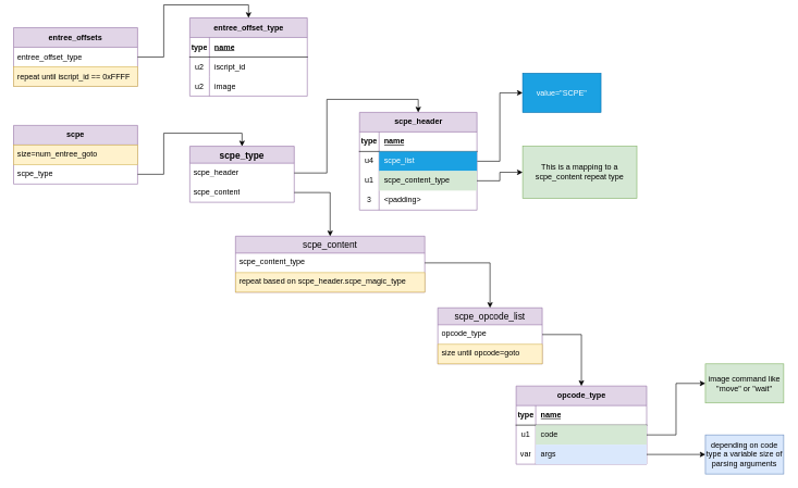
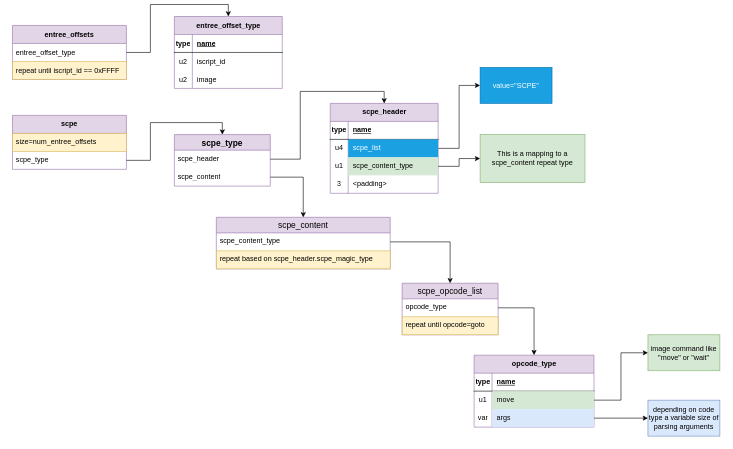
  <mxCell id="0" />
  <mxCell id="1" parent="0" />
  <mxCell id="2" value="&lt;b&gt;entree_offsets&lt;/b&gt;" style="swimlane;fontStyle=0;childLayout=stackLayout;horizontal=1;startSize=30;horizontalStack=0;resizeParent=1;resizeParentMax=0;resizeLast=0;collapsible=1;marginBottom=0;whiteSpace=wrap;html=1;fillColor=#e1d5e7;strokeColor=#9673a6;" parent="1" vertex="1"><mxGeometry x="20" y="35" width="190" height="90" as="geometry" /></mxCell>
  <mxCell id="3" value="&lt;span style=&quot;text-align: center; text-wrap: nowrap;&quot;&gt;entree_offset_type&lt;/span&gt;" style="text;strokeColor=none;fillColor=none;align=left;verticalAlign=middle;spacingLeft=4;spacingRight=4;overflow=hidden;points=[[0,0.5],[1,0.5]];portConstraint=eastwest;rotatable=0;whiteSpace=wrap;html=1;" parent="2" vertex="1"><mxGeometry y="30" width="190" height="30" as="geometry" /></mxCell>
  <mxCell id="4" value="repeat until iscript_id == 0xFFFF" style="text;strokeColor=#d6b656;fillColor=#fff2cc;align=left;verticalAlign=middle;spacingLeft=4;spacingRight=4;overflow=hidden;points=[[0,0.5],[1,0.5]];portConstraint=eastwest;rotatable=0;whiteSpace=wrap;html=1;" parent="2" vertex="1"><mxGeometry y="60" width="190" height="30" as="geometry" /></mxCell>
  <mxCell id="5" value="entree_offset_type" style="shape=table;startSize=30;container=1;collapsible=1;childLayout=tableLayout;fixedRows=1;rowLines=0;fontStyle=1;align=center;resizeLast=1;html=1;fillColor=#e1d5e7;strokeColor=#9673a6;" parent="1" vertex="1"><mxGeometry x="290" y="20" width="180" height="120" as="geometry" /></mxCell>
  <mxCell id="6" value="" style="shape=tableRow;horizontal=0;startSize=0;swimlaneHead=0;swimlaneBody=0;fillColor=none;collapsible=0;dropTarget=0;points=[[0,0.5],[1,0.5]];portConstraint=eastwest;top=0;left=0;right=0;bottom=1;" parent="5" vertex="1"><mxGeometry y="30" width="180" height="30" as="geometry" /></mxCell>
  <mxCell id="7" value="type" style="shape=partialRectangle;connectable=0;fillColor=none;top=0;left=0;bottom=0;right=0;fontStyle=1;overflow=hidden;whiteSpace=wrap;html=1;" parent="6" vertex="1"><mxGeometry width="30" height="30" as="geometry"><mxRectangle width="30" height="30" as="alternateBounds" /></mxGeometry></mxCell>
  <mxCell id="8" value="name" style="shape=partialRectangle;connectable=0;fillColor=none;top=0;left=0;bottom=0;right=0;align=left;spacingLeft=6;fontStyle=5;overflow=hidden;whiteSpace=wrap;html=1;" parent="6" vertex="1"><mxGeometry x="30" width="150" height="30" as="geometry"><mxRectangle width="150" height="30" as="alternateBounds" /></mxGeometry></mxCell>
  <mxCell id="9" value="" style="shape=tableRow;horizontal=0;startSize=0;swimlaneHead=0;swimlaneBody=0;fillColor=none;collapsible=0;dropTarget=0;points=[[0,0.5],[1,0.5]];portConstraint=eastwest;top=0;left=0;right=0;bottom=0;" parent="5" vertex="1"><mxGeometry y="60" width="180" height="30" as="geometry" /></mxCell>
  <mxCell id="10" value="u2" style="shape=partialRectangle;connectable=0;fillColor=none;top=0;left=0;bottom=0;right=0;editable=1;overflow=hidden;whiteSpace=wrap;html=1;" parent="9" vertex="1"><mxGeometry width="30" height="30" as="geometry"><mxRectangle width="30" height="30" as="alternateBounds" /></mxGeometry></mxCell>
  <mxCell id="11" value="iscript_id" style="shape=partialRectangle;connectable=0;fillColor=none;top=0;left=0;bottom=0;right=0;align=left;spacingLeft=6;overflow=hidden;whiteSpace=wrap;html=1;" parent="9" vertex="1"><mxGeometry x="30" width="150" height="30" as="geometry"><mxRectangle width="150" height="30" as="alternateBounds" /></mxGeometry></mxCell>
  <mxCell id="12" value="" style="shape=tableRow;horizontal=0;startSize=0;swimlaneHead=0;swimlaneBody=0;fillColor=none;collapsible=0;dropTarget=0;points=[[0,0.5],[1,0.5]];portConstraint=eastwest;top=0;left=0;right=0;bottom=0;" parent="5" vertex="1"><mxGeometry y="90" width="180" height="30" as="geometry" /></mxCell>
  <mxCell id="13" value="u2" style="shape=partialRectangle;connectable=0;fillColor=none;top=0;left=0;bottom=0;right=0;editable=1;overflow=hidden;whiteSpace=wrap;html=1;" parent="12" vertex="1"><mxGeometry width="30" height="30" as="geometry"><mxRectangle width="30" height="30" as="alternateBounds" /></mxGeometry></mxCell>
  <mxCell id="14" value="image" style="shape=partialRectangle;connectable=0;fillColor=none;top=0;left=0;bottom=0;right=0;align=left;spacingLeft=6;overflow=hidden;whiteSpace=wrap;html=1;" parent="12" vertex="1"><mxGeometry x="30" width="150" height="30" as="geometry"><mxRectangle width="150" height="30" as="alternateBounds" /></mxGeometry></mxCell>
  <mxCell id="15" style="edgeStyle=orthogonalEdgeStyle;rounded=0;orthogonalLoop=1;jettySize=auto;html=1;exitX=1;exitY=0.5;exitDx=0;exitDy=0;entryX=0.5;entryY=0;entryDx=0;entryDy=0;" parent="1" source="3" target="5" edge="1"><mxGeometry relative="1" as="geometry" /></mxCell>
  <mxCell id="16" value="&lt;b&gt;scpe&lt;/b&gt;" style="swimlane;fontStyle=0;childLayout=stackLayout;horizontal=1;startSize=30;horizontalStack=0;resizeParent=1;resizeParentMax=0;resizeLast=0;collapsible=1;marginBottom=0;whiteSpace=wrap;html=1;fillColor=#e1d5e7;strokeColor=#9673a6;" parent="1" vertex="1"><mxGeometry x="20" y="185" width="190" height="90" as="geometry" /></mxCell>
- <mxCell id="17" value="size=num_entree_goto" style="text;strokeColor=#d6b656;fillColor=#fff2cc;align=left;verticalAlign=middle;spacingLeft=4;spacingRight=4;overflow=hidden;points=[[0,0.5],[1,0.5]];portConstraint=eastwest;rotatable=0;whiteSpace=wrap;html=1;" parent="16" vertex="1"><mxGeometry y="30" width="190" height="30" as="geometry" /></mxCell>
+ <mxCell id="17" value="size=num_entree_offsets" style="text;strokeColor=#d6b656;fillColor=#fff2cc;align=left;verticalAlign=middle;spacingLeft=4;spacingRight=4;overflow=hidden;points=[[0,0.5],[1,0.5]];portConstraint=eastwest;rotatable=0;whiteSpace=wrap;html=1;" parent="16" vertex="1"><mxGeometry y="30" width="190" height="30" as="geometry" /></mxCell>
  <mxCell id="18" value="scpe_type" style="text;strokeColor=none;fillColor=none;align=left;verticalAlign=middle;spacingLeft=4;spacingRight=4;overflow=hidden;points=[[0,0.5],[1,0.5]];portConstraint=eastwest;rotatable=0;whiteSpace=wrap;html=1;" parent="16" vertex="1"><mxGeometry y="60" width="190" height="30" as="geometry" /></mxCell>
  <mxCell id="19" style="edgeStyle=orthogonalEdgeStyle;rounded=0;orthogonalLoop=1;jettySize=auto;html=1;entryX=0;entryY=0.5;entryDx=0;entryDy=0;" parent="1" source="20" target="58" edge="1"><mxGeometry relative="1" as="geometry" /></mxCell>
  <mxCell id="20" value="scpe_header" style="shape=table;startSize=30;container=1;collapsible=1;childLayout=tableLayout;fixedRows=1;rowLines=0;fontStyle=1;align=center;resizeLast=1;html=1;fillColor=#e1d5e7;strokeColor=#9673a6;" parent="1" vertex="1"><mxGeometry x="550" y="165" width="180" height="150" as="geometry" /></mxCell>
  <mxCell id="21" value="" style="shape=tableRow;horizontal=0;startSize=0;swimlaneHead=0;swimlaneBody=0;fillColor=none;collapsible=0;dropTarget=0;points=[[0,0.5],[1,0.5]];portConstraint=eastwest;top=0;left=0;right=0;bottom=1;" parent="20" vertex="1"><mxGeometry y="30" width="180" height="30" as="geometry" /></mxCell>
  <mxCell id="22" value="type" style="shape=partialRectangle;connectable=0;fillColor=none;top=0;left=0;bottom=0;right=0;fontStyle=1;overflow=hidden;whiteSpace=wrap;html=1;" parent="21" vertex="1"><mxGeometry width="30" height="30" as="geometry"><mxRectangle width="30" height="30" as="alternateBounds" /></mxGeometry></mxCell>
  <mxCell id="23" value="name" style="shape=partialRectangle;connectable=0;fillColor=none;top=0;left=0;bottom=0;right=0;align=left;spacingLeft=6;fontStyle=5;overflow=hidden;whiteSpace=wrap;html=1;" parent="21" vertex="1"><mxGeometry x="30" width="150" height="30" as="geometry"><mxRectangle width="150" height="30" as="alternateBounds" /></mxGeometry></mxCell>
  <mxCell id="24" value="" style="shape=tableRow;horizontal=0;startSize=0;swimlaneHead=0;swimlaneBody=0;fillColor=none;collapsible=0;dropTarget=0;points=[[0,0.5],[1,0.5]];portConstraint=eastwest;top=0;left=0;right=0;bottom=0;" parent="20" vertex="1"><mxGeometry y="60" width="180" height="30" as="geometry" /></mxCell>
  <mxCell id="25" value="u4" style="shape=partialRectangle;connectable=0;fillColor=none;top=0;left=0;bottom=0;right=0;editable=1;overflow=hidden;whiteSpace=wrap;html=1;perimeterSpacing=2;" parent="24" vertex="1"><mxGeometry width="30" height="30" as="geometry"><mxRectangle width="30" height="30" as="alternateBounds" /></mxGeometry></mxCell>
  <mxCell id="26" value="scpe_list" style="shape=partialRectangle;connectable=0;top=0;left=0;bottom=0;right=0;align=left;spacingLeft=6;overflow=hidden;whiteSpace=wrap;html=1;perimeterSpacing=2;strokeWidth=1;shadow=0;fillStyle=auto;fillColor=#1ba1e2;fontColor=#ffffff;strokeColor=#006EAF;" parent="24" vertex="1"><mxGeometry x="30" width="150" height="30" as="geometry"><mxRectangle width="150" height="30" as="alternateBounds" /></mxGeometry></mxCell>
  <mxCell id="27" value="" style="shape=tableRow;horizontal=0;startSize=0;swimlaneHead=0;swimlaneBody=0;fillColor=none;collapsible=0;dropTarget=0;points=[[0,0.5],[1,0.5]];portConstraint=eastwest;top=0;left=0;right=0;bottom=0;" parent="20" vertex="1"><mxGeometry y="90" width="180" height="30" as="geometry" /></mxCell>
  <mxCell id="28" value="u1" style="shape=partialRectangle;connectable=0;fillColor=none;top=0;left=0;bottom=0;right=0;editable=1;overflow=hidden;whiteSpace=wrap;html=1;" parent="27" vertex="1"><mxGeometry width="30" height="30" as="geometry"><mxRectangle width="30" height="30" as="alternateBounds" /></mxGeometry></mxCell>
  <mxCell id="29" value="scpe_content_type" style="shape=partialRectangle;connectable=0;fillColor=#d5e8d4;top=0;left=0;bottom=0;right=0;align=left;spacingLeft=6;overflow=hidden;whiteSpace=wrap;html=1;strokeColor=#82b366;" parent="27" vertex="1"><mxGeometry x="30" width="150" height="30" as="geometry"><mxRectangle width="150" height="30" as="alternateBounds" /></mxGeometry></mxCell>
  <mxCell id="30" style="shape=tableRow;horizontal=0;startSize=0;swimlaneHead=0;swimlaneBody=0;fillColor=none;collapsible=0;dropTarget=0;points=[[0,0.5],[1,0.5]];portConstraint=eastwest;top=0;left=0;right=0;bottom=0;" parent="20" vertex="1"><mxGeometry y="120" width="180" height="30" as="geometry" /></mxCell>
  <mxCell id="31" value="3" style="shape=partialRectangle;connectable=0;fillColor=none;top=0;left=0;bottom=0;right=0;editable=1;overflow=hidden;whiteSpace=wrap;html=1;" parent="30" vertex="1"><mxGeometry width="30" height="30" as="geometry"><mxRectangle width="30" height="30" as="alternateBounds" /></mxGeometry></mxCell>
  <mxCell id="32" value="&amp;lt;padding&amp;gt;" style="shape=partialRectangle;connectable=0;fillColor=none;top=0;left=0;bottom=0;right=0;align=left;spacingLeft=6;overflow=hidden;whiteSpace=wrap;html=1;" parent="30" vertex="1"><mxGeometry x="30" width="150" height="30" as="geometry"><mxRectangle width="150" height="30" as="alternateBounds" /></mxGeometry></mxCell>
  <mxCell id="33" value="scpe_type" style="swimlane;fontStyle=1;childLayout=stackLayout;horizontal=1;startSize=26;horizontalStack=0;resizeParent=1;resizeParentMax=0;resizeLast=0;collapsible=1;marginBottom=0;align=center;fontSize=14;fillColor=#e1d5e7;strokeColor=#9673a6;" parent="1" vertex="1"><mxGeometry x="290" y="217" width="160" height="86" as="geometry" /></mxCell>
  <mxCell id="34" value="scpe_header" style="text;strokeColor=none;fillColor=none;spacingLeft=4;spacingRight=4;overflow=hidden;rotatable=0;points=[[0,0.5],[1,0.5]];portConstraint=eastwest;fontSize=12;whiteSpace=wrap;html=1;" parent="33" vertex="1"><mxGeometry y="26" width="160" height="30" as="geometry" /></mxCell>
  <mxCell id="35" value="scpe_content" style="text;strokeColor=none;fillColor=none;spacingLeft=4;spacingRight=4;overflow=hidden;rotatable=0;points=[[0,0.5],[1,0.5]];portConstraint=eastwest;fontSize=12;whiteSpace=wrap;html=1;" parent="33" vertex="1"><mxGeometry y="56" width="160" height="30" as="geometry" /></mxCell>
  <mxCell id="36" style="edgeStyle=orthogonalEdgeStyle;rounded=0;orthogonalLoop=1;jettySize=auto;html=1;exitX=1;exitY=0.5;exitDx=0;exitDy=0;entryX=0.5;entryY=0;entryDx=0;entryDy=0;" parent="1" source="18" target="33" edge="1"><mxGeometry relative="1" as="geometry" /></mxCell>
  <mxCell id="37" style="edgeStyle=orthogonalEdgeStyle;rounded=0;orthogonalLoop=1;jettySize=auto;html=1;entryX=0.5;entryY=0;entryDx=0;entryDy=0;" parent="1" source="34" target="20" edge="1"><mxGeometry relative="1" as="geometry" /></mxCell>
  <mxCell id="38" value="scpe_content" style="swimlane;fontStyle=0;childLayout=stackLayout;horizontal=1;startSize=26;horizontalStack=0;resizeParent=1;resizeParentMax=0;resizeLast=0;collapsible=1;marginBottom=0;align=center;fontSize=14;fillColor=#e1d5e7;strokeColor=#9673a6;" parent="1" vertex="1"><mxGeometry x="360" y="355" width="290" height="86" as="geometry" /></mxCell>
  <mxCell id="39" value="scpe_content_type" style="text;strokeColor=none;fillColor=none;spacingLeft=4;spacingRight=4;overflow=hidden;rotatable=0;points=[[0,0.5],[1,0.5]];portConstraint=eastwest;fontSize=12;whiteSpace=wrap;html=1;" parent="38" vertex="1"><mxGeometry y="26" width="290" height="30" as="geometry" /></mxCell>
  <mxCell id="40" value="repeat based on&amp;nbsp;&lt;span style=&quot;text-align: center; text-wrap: nowrap;&quot;&gt;scpe_header.&lt;/span&gt;scpe_magic_type" style="text;strokeColor=#d6b656;fillColor=#fff2cc;spacingLeft=4;spacingRight=4;overflow=hidden;rotatable=0;points=[[0,0.5],[1,0.5]];portConstraint=eastwest;fontSize=12;whiteSpace=wrap;html=1;" parent="38" vertex="1"><mxGeometry y="56" width="290" height="30" as="geometry" /></mxCell>
  <mxCell id="41" style="edgeStyle=orthogonalEdgeStyle;rounded=0;orthogonalLoop=1;jettySize=auto;html=1;" parent="1" source="35" target="38" edge="1"><mxGeometry relative="1" as="geometry" /></mxCell>
  <mxCell id="42" value="This is a mapping to a scpe_content repeat type" style="rounded=0;whiteSpace=wrap;html=1;fillColor=#d5e8d4;strokeColor=#82b366;" parent="1" vertex="1"><mxGeometry x="800" y="217" width="175" height="80" as="geometry" /></mxCell>
  <mxCell id="43" style="edgeStyle=orthogonalEdgeStyle;rounded=0;orthogonalLoop=1;jettySize=auto;html=1;entryX=0;entryY=0.5;entryDx=0;entryDy=0;" parent="1" source="27" target="42" edge="1"><mxGeometry relative="1" as="geometry" /></mxCell>
  <mxCell id="44" value="scpe_opcode_list" style="swimlane;fontStyle=0;childLayout=stackLayout;horizontal=1;startSize=26;horizontalStack=0;resizeParent=1;resizeParentMax=0;resizeLast=0;collapsible=1;marginBottom=0;align=center;fontSize=14;fillColor=#e1d5e7;strokeColor=#9673a6;" parent="1" vertex="1"><mxGeometry x="670" y="465" width="160" height="86" as="geometry" /></mxCell>
  <mxCell id="45" value="opcode_type" style="text;strokeColor=none;fillColor=none;spacingLeft=4;spacingRight=4;overflow=hidden;rotatable=0;points=[[0,0.5],[1,0.5]];portConstraint=eastwest;fontSize=12;whiteSpace=wrap;html=1;" parent="44" vertex="1"><mxGeometry y="26" width="160" height="30" as="geometry" /></mxCell>
- <mxCell id="46" value="size until opcode=goto" style="text;strokeColor=#d6b656;fillColor=#fff2cc;spacingLeft=4;spacingRight=4;overflow=hidden;rotatable=0;points=[[0,0.5],[1,0.5]];portConstraint=eastwest;fontSize=12;whiteSpace=wrap;html=1;" parent="44" vertex="1"><mxGeometry y="56" width="160" height="30" as="geometry" /></mxCell>
+ <mxCell id="46" value="repeat until opcode=goto" style="text;strokeColor=#d6b656;fillColor=#fff2cc;spacingLeft=4;spacingRight=4;overflow=hidden;rotatable=0;points=[[0,0.5],[1,0.5]];portConstraint=eastwest;fontSize=12;whiteSpace=wrap;html=1;" parent="44" vertex="1"><mxGeometry y="56" width="160" height="30" as="geometry" /></mxCell>
  <mxCell id="47" style="edgeStyle=orthogonalEdgeStyle;rounded=0;orthogonalLoop=1;jettySize=auto;html=1;entryX=0.5;entryY=0;entryDx=0;entryDy=0;" parent="1" source="39" target="44" edge="1"><mxGeometry relative="1" as="geometry" /></mxCell>
  <mxCell id="48" value="opcode_type" style="shape=table;startSize=30;container=1;collapsible=1;childLayout=tableLayout;fixedRows=1;rowLines=0;fontStyle=1;align=center;resizeLast=1;html=1;fillColor=#e1d5e7;strokeColor=#9673a6;" parent="1" vertex="1"><mxGeometry x="790" y="585" width="200" height="120" as="geometry" /></mxCell>
  <mxCell id="49" value="" style="shape=tableRow;horizontal=0;startSize=0;swimlaneHead=0;swimlaneBody=0;fillColor=none;collapsible=0;dropTarget=0;points=[[0,0.5],[1,0.5]];portConstraint=eastwest;top=0;left=0;right=0;bottom=1;" parent="48" vertex="1"><mxGeometry y="30" width="200" height="30" as="geometry" /></mxCell>
  <mxCell id="50" value="type" style="shape=partialRectangle;connectable=0;fillColor=none;top=0;left=0;bottom=0;right=0;fontStyle=1;overflow=hidden;whiteSpace=wrap;html=1;" parent="49" vertex="1"><mxGeometry width="30" height="30" as="geometry"><mxRectangle width="30" height="30" as="alternateBounds" /></mxGeometry></mxCell>
  <mxCell id="51" value="name" style="shape=partialRectangle;connectable=0;fillColor=none;top=0;left=0;bottom=0;right=0;align=left;spacingLeft=6;fontStyle=5;overflow=hidden;whiteSpace=wrap;html=1;" parent="49" vertex="1"><mxGeometry x="30" width="170" height="30" as="geometry"><mxRectangle width="170" height="30" as="alternateBounds" /></mxGeometry></mxCell>
  <mxCell id="52" value="" style="shape=tableRow;horizontal=0;startSize=0;swimlaneHead=0;swimlaneBody=0;fillColor=none;collapsible=0;dropTarget=0;points=[[0,0.5],[1,0.5]];portConstraint=eastwest;top=0;left=0;right=0;bottom=0;" parent="48" vertex="1"><mxGeometry y="60" width="200" height="30" as="geometry" /></mxCell>
  <mxCell id="53" value="u1" style="shape=partialRectangle;connectable=0;fillColor=none;top=0;left=0;bottom=0;right=0;editable=1;overflow=hidden;whiteSpace=wrap;html=1;" parent="52" vertex="1"><mxGeometry width="30" height="30" as="geometry"><mxRectangle width="30" height="30" as="alternateBounds" /></mxGeometry></mxCell>
- <mxCell id="54" value="code" style="shape=partialRectangle;connectable=0;fillColor=#d5e8d4;top=0;left=0;bottom=0;right=0;align=left;spacingLeft=6;overflow=hidden;whiteSpace=wrap;html=1;strokeColor=#82b366;" parent="52" vertex="1"><mxGeometry x="30" width="170" height="30" as="geometry"><mxRectangle width="170" height="30" as="alternateBounds" /></mxGeometry></mxCell>
+ <mxCell id="54" value="move" style="shape=partialRectangle;connectable=0;fillColor=#d5e8d4;top=0;left=0;bottom=0;right=0;align=left;spacingLeft=6;overflow=hidden;whiteSpace=wrap;html=1;strokeColor=#82b366;" parent="52" vertex="1"><mxGeometry x="30" width="170" height="30" as="geometry"><mxRectangle width="170" height="30" as="alternateBounds" /></mxGeometry></mxCell>
  <mxCell id="55" value="" style="shape=tableRow;horizontal=0;startSize=0;swimlaneHead=0;swimlaneBody=0;fillColor=none;collapsible=0;dropTarget=0;points=[[0,0.5],[1,0.5]];portConstraint=eastwest;top=0;left=0;right=0;bottom=0;" parent="48" vertex="1"><mxGeometry y="90" width="200" height="30" as="geometry" /></mxCell>
  <mxCell id="56" value="var" style="shape=partialRectangle;connectable=0;fillColor=none;top=0;left=0;bottom=0;right=0;editable=1;overflow=hidden;whiteSpace=wrap;html=1;" parent="55" vertex="1"><mxGeometry width="30" height="30" as="geometry"><mxRectangle width="30" height="30" as="alternateBounds" /></mxGeometry></mxCell>
  <mxCell id="57" value="args" style="shape=partialRectangle;connectable=0;fillColor=#dae8fc;top=0;left=0;bottom=0;right=0;align=left;spacingLeft=6;overflow=hidden;whiteSpace=wrap;html=1;strokeColor=#6c8ebf;" parent="55" vertex="1"><mxGeometry x="30" width="170" height="30" as="geometry"><mxRectangle width="170" height="30" as="alternateBounds" /></mxGeometry></mxCell>
  <mxCell id="58" value="value=&quot;SCPE&quot;" style="rounded=0;whiteSpace=wrap;html=1;fillColor=#1ba1e2;fontColor=#ffffff;strokeColor=#006EAF;" parent="1" vertex="1"><mxGeometry x="800" y="105" width="120" height="60" as="geometry" /></mxCell>
  <mxCell id="59" style="edgeStyle=orthogonalEdgeStyle;rounded=0;orthogonalLoop=1;jettySize=auto;html=1;" parent="1" source="45" target="48" edge="1"><mxGeometry relative="1" as="geometry" /></mxCell>
  <mxCell id="60" value="image command like &quot;move&quot; or &quot;wait&quot;" style="rounded=0;whiteSpace=wrap;html=1;fillColor=#d5e8d4;strokeColor=#82b366;" parent="1" vertex="1"><mxGeometry x="1080" y="551" width="120" height="60" as="geometry" /></mxCell>
  <mxCell id="61" style="edgeStyle=orthogonalEdgeStyle;rounded=0;orthogonalLoop=1;jettySize=auto;html=1;entryX=0;entryY=0.5;entryDx=0;entryDy=0;" parent="1" source="52" target="60" edge="1"><mxGeometry relative="1" as="geometry" /></mxCell>
  <mxCell id="62" value="depending on code type a variable size of parsing arguments" style="rounded=0;whiteSpace=wrap;html=1;fillColor=#dae8fc;strokeColor=#6c8ebf;" parent="1" vertex="1"><mxGeometry x="1080" y="660" width="120" height="60" as="geometry" /></mxCell>
  <mxCell id="63" style="edgeStyle=orthogonalEdgeStyle;rounded=0;orthogonalLoop=1;jettySize=auto;html=1;" parent="1" source="55" target="62" edge="1"><mxGeometry relative="1" as="geometry" /></mxCell>
